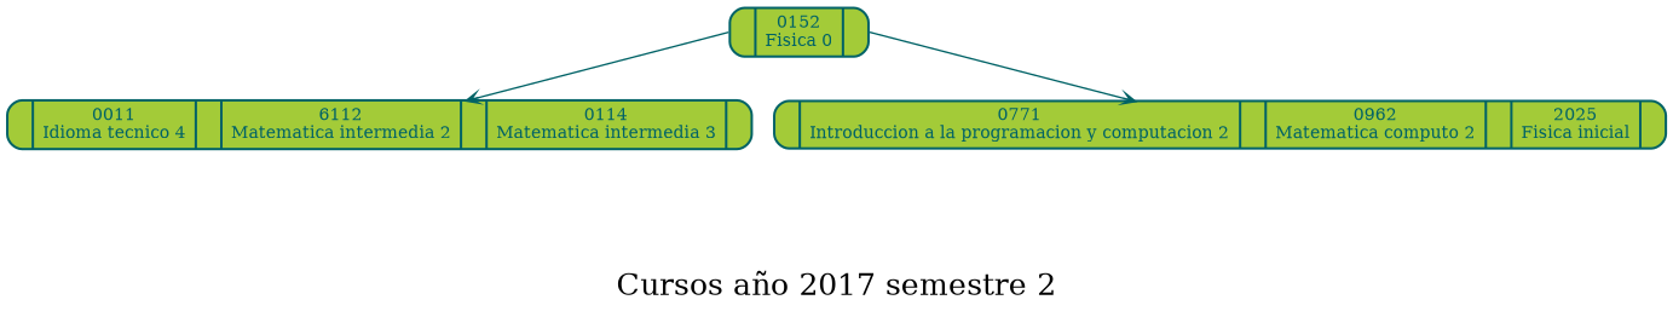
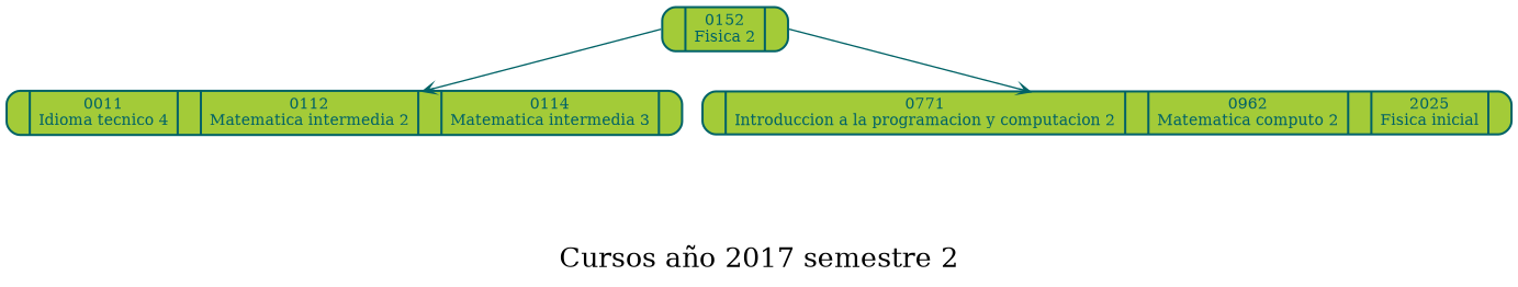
  digraph {
    fontsize=25
    label="\nCursos año 2017 semestre 2"
    rankdir=TB
    splines=false
    node [color=" #006266" fillcolor=" #A3CB38" fontcolor=" #006266" group=0 penwidth=2 shape=record style="filled, rounded"]
    edge [arrowhead=vee color=" #006266" penwidth=1.3]
-   n1 [label="<f0> | <f1>0152\nFisica 0 | <f2>  "]
-   n2 [label="<f0> | <f1>0011\nIdioma tecnico 4 | <f2>  | <f3>6112\nMatematica intermedia 2 | <f4>  | <f5>0114\nMatematica intermedia 3 | <f6>  "]
+   n1 [label="<f0> | <f1>0152\nFisica 2 | <f2>  "]
+   n2 [label="<f0> | <f1>0011\nIdioma tecnico 4 | <f2>  | <f3>0112\nMatematica intermedia 2 | <f4>  | <f5>0114\nMatematica intermedia 3 | <f6>  "]
    n3 [label="<f0> | <f1>0771\nIntroduccion a la programacion y computacion 2 | <f2>  | <f3>0962\nMatematica computo 2 | <f4>  | <f5>2025\nFisica inicial | <f6>  "]
    n1 -> n2 [tailport=f0]
    n1 -> n3 [tailport=f2]
  }
